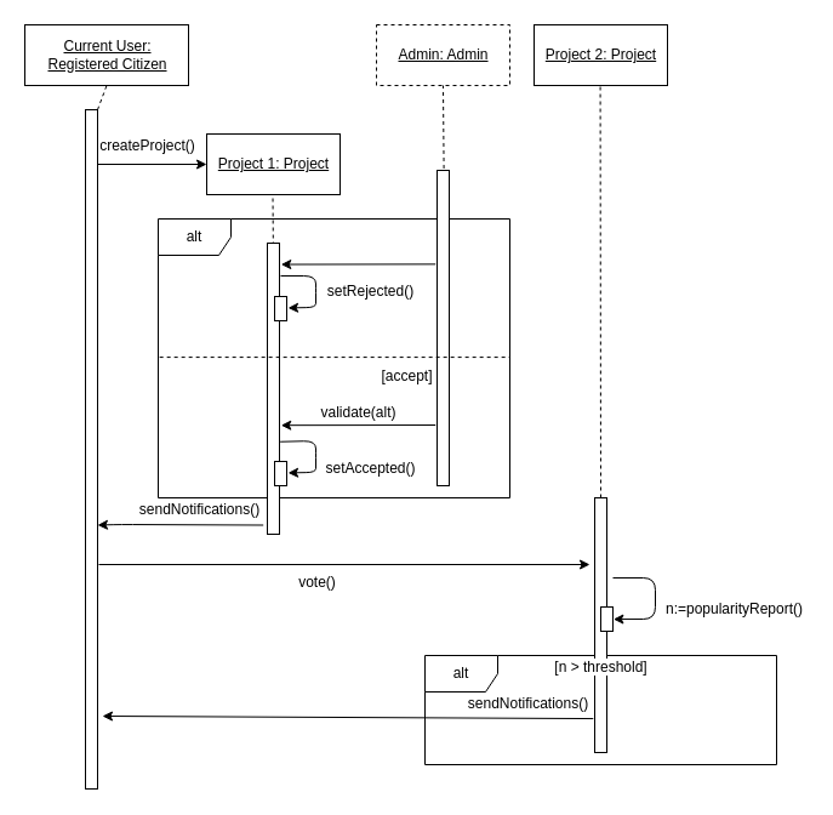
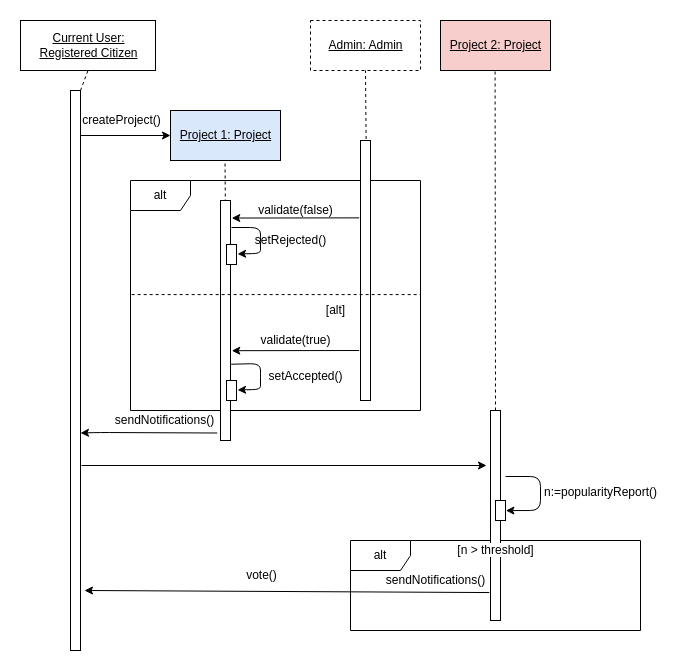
  <mxCell id="0" />
  <mxCell id="1" parent="0" />
  <mxCell id="2" value="alt" style="shape=umlFrame;whiteSpace=wrap;html=1;" parent="1" vertex="1"><mxGeometry x="350" y="540" width="290" height="90" as="geometry" /></mxCell>
  <mxCell id="3" value="alt" style="shape=umlFrame;whiteSpace=wrap;html=1;" parent="1" vertex="1"><mxGeometry x="130" y="180" width="290" height="230" as="geometry" /></mxCell>
  <mxCell id="4" value="&lt;u&gt;Current User: &lt;br&gt;Registered Citizen&lt;/u&gt;" style="html=1;" parent="1" vertex="1"><mxGeometry x="20" y="20" width="135" height="50" as="geometry" /></mxCell>
  <mxCell id="5" value="" style="html=1;points=[];perimeter=orthogonalPerimeter;" parent="1" vertex="1"><mxGeometry x="70" y="90" width="10" height="560" as="geometry" /></mxCell>
  <mxCell id="6" value="" style="endArrow=none;dashed=1;html=1;entryX=0.5;entryY=1;entryDx=0;entryDy=0;" parent="1" source="5" target="4" edge="1"><mxGeometry width="50" height="50" relative="1" as="geometry"><mxPoint x="360" y="270" as="sourcePoint" /><mxPoint x="410" y="220" as="targetPoint" /></mxGeometry></mxCell>
- <mxCell id="7" value="&lt;u&gt;Project 1: Project&lt;/u&gt;" style="html=1;" parent="1" vertex="1"><mxGeometry x="170" y="110" width="110" height="50" as="geometry" /></mxCell>
+ <mxCell id="7" value="&lt;u&gt;Project 1: Project&lt;/u&gt;" style="html=1;fillColor=#dae8fc;" parent="1" vertex="1"><mxGeometry x="170" y="110" width="110" height="50" as="geometry" /></mxCell>
  <mxCell id="8" value="" style="endArrow=classic;html=1;entryX=0;entryY=0.5;entryDx=0;entryDy=0;" parent="1" source="5" target="7" edge="1"><mxGeometry width="50" height="50" relative="1" as="geometry"><mxPoint x="140" y="200" as="sourcePoint" /><mxPoint x="410" y="220" as="targetPoint" /></mxGeometry></mxCell>
  <mxCell id="9" value="" style="endArrow=none;dashed=1;html=1;entryX=0.5;entryY=1;entryDx=0;entryDy=0;" parent="1" edge="1"><mxGeometry width="50" height="50" relative="1" as="geometry"><mxPoint x="225" y="220" as="sourcePoint" /><mxPoint x="224.5" y="160" as="targetPoint" /></mxGeometry></mxCell>
  <mxCell id="10" value="&lt;u&gt;Admin: Admin&lt;/u&gt;" style="html=1;dashed=1;" parent="1" vertex="1"><mxGeometry x="310" y="20" width="110" height="50" as="geometry" /></mxCell>
  <mxCell id="11" value="" style="endArrow=none;dashed=1;html=1;entryX=0.5;entryY=1;entryDx=0;entryDy=0;exitX=0.56;exitY=-0.006;exitDx=0;exitDy=0;exitPerimeter=0;" parent="1" source="12" target="10" edge="1"><mxGeometry width="50" height="50" relative="1" as="geometry"><mxPoint x="365" y="120" as="sourcePoint" /><mxPoint x="234.5" y="170" as="targetPoint" /><Array as="points" /></mxGeometry></mxCell>
  <mxCell id="12" value="" style="html=1;points=[];perimeter=orthogonalPerimeter;" parent="1" vertex="1"><mxGeometry x="360" y="140" width="10" height="260" as="geometry" /></mxCell>
  <mxCell id="13" value="" style="html=1;points=[];perimeter=orthogonalPerimeter;" parent="1" vertex="1"><mxGeometry x="220" y="200" width="10" height="240" as="geometry" /></mxCell>
  <mxCell id="14" value="" style="endArrow=none;dashed=1;html=1;exitX=0.004;exitY=0.496;exitDx=0;exitDy=0;exitPerimeter=0;entryX=1;entryY=0.496;entryDx=0;entryDy=0;entryPerimeter=0;" parent="1" source="3" target="3" edge="1"><mxGeometry width="50" height="50" relative="1" as="geometry"><mxPoint x="360" y="320" as="sourcePoint" /><mxPoint x="410" y="270" as="targetPoint" /></mxGeometry></mxCell>
- <mxCell id="15" value="[accept]" style="text;html=1;align=center;verticalAlign=middle;resizable=0;points=[];autosize=1;" parent="1" vertex="1"><mxGeometry x="305" y="300" width="60" height="20" as="geometry" /></mxCell>
+ <mxCell id="15" value="[alt]" style="text;html=1;align=center;verticalAlign=middle;resizable=0;points=[];autosize=1;" parent="1" vertex="1"><mxGeometry x="305" y="300" width="60" height="20" as="geometry" /></mxCell>
  <mxCell id="16" value="" style="endArrow=classic;html=1;entryX=0.945;entryY=0.145;entryDx=0;entryDy=0;exitX=-0.31;exitY=0.182;exitDx=0;exitDy=0;exitPerimeter=0;entryPerimeter=0;" parent="1" edge="1"><mxGeometry width="50" height="50" relative="1" as="geometry"><mxPoint x="358.72" y="217.36" as="sourcePoint" /><mxPoint x="231.27" y="217.55" as="targetPoint" /></mxGeometry></mxCell>
- <mxCell id="17" value="validate(alt)" style="text;html=1;align=center;verticalAlign=middle;resizable=0;points=[];autosize=1;" parent="1" vertex="1"><mxGeometry x="250" y="330" width="90" height="20" as="geometry" /></mxCell>
+ <mxCell id="17" value="validate(true)" style="text;html=1;align=center;verticalAlign=middle;resizable=0;points=[];autosize=1;" parent="1" vertex="1"><mxGeometry x="250" y="330" width="90" height="20" as="geometry" /></mxCell>
  <mxCell id="18" value="" style="endArrow=classic;html=1;entryX=0.945;entryY=0.145;entryDx=0;entryDy=0;exitX=-0.31;exitY=0.182;exitDx=0;exitDy=0;exitPerimeter=0;entryPerimeter=0;" parent="1" edge="1"><mxGeometry width="50" height="50" relative="1" as="geometry"><mxPoint x="358.73" y="350" as="sourcePoint" /><mxPoint x="231.28" y="350.19" as="targetPoint" /></mxGeometry></mxCell>
+ <mxCell id="19" value="validate(false)" style="text;html=1;align=center;verticalAlign=middle;resizable=0;points=[];autosize=1;" parent="1" vertex="1"><mxGeometry x="250" y="200" width="90" height="20" as="geometry" /></mxCell>
  <mxCell id="20" value="" style="endArrow=classic;html=1;entryX=1.1;entryY=0.401;entryDx=0;entryDy=0;exitX=0.979;exitY=1.125;exitDx=0;exitDy=0;exitPerimeter=0;entryPerimeter=0;" parent="1" source="21" edge="1"><mxGeometry width="50" height="50" relative="1" as="geometry"><mxPoint x="119" y="410" as="sourcePoint" /><mxPoint x="80" y="432.48" as="targetPoint" /><Array as="points"><mxPoint x="99" y="432" /></Array></mxGeometry></mxCell>
  <mxCell id="21" value="sendNotifications()" style="text;html=1;align=center;verticalAlign=middle;resizable=0;points=[];autosize=1;" parent="1" vertex="1"><mxGeometry x="109" y="410" width="110" height="20" as="geometry" /></mxCell>
  <mxCell id="22" value="createProject()" style="text;html=1;align=center;verticalAlign=middle;resizable=0;points=[];autosize=1;" parent="1" vertex="1"><mxGeometry x="76" y="110" width="90" height="20" as="geometry" /></mxCell>
- <mxCell id="23" value="&lt;u&gt;Project 2: Project&lt;/u&gt;" style="html=1;" parent="1" vertex="1"><mxGeometry x="440" y="20" width="110" height="50" as="geometry" /></mxCell>
+ <mxCell id="23" value="&lt;u&gt;Project 2: Project&lt;/u&gt;" style="html=1;fillColor=#f8cecc;" parent="1" vertex="1"><mxGeometry x="440" y="20" width="110" height="50" as="geometry" /></mxCell>
  <mxCell id="24" value="" style="endArrow=none;dashed=1;html=1;entryX=0.5;entryY=1;entryDx=0;entryDy=0;" parent="1" edge="1"><mxGeometry width="50" height="50" relative="1" as="geometry"><mxPoint x="495" y="410" as="sourcePoint" /><mxPoint x="494.58" y="70" as="targetPoint" /><Array as="points" /></mxGeometry></mxCell>
  <mxCell id="25" value="" style="html=1;points=[];perimeter=orthogonalPerimeter;" parent="1" vertex="1"><mxGeometry x="490" y="410" width="10" height="210" as="geometry" /></mxCell>
  <mxCell id="26" value="" style="endArrow=classic;html=1;entryX=1.107;entryY=0.47;entryDx=0;entryDy=0;entryPerimeter=0;" parent="1" target="27" edge="1"><mxGeometry width="50" height="50" relative="1" as="geometry"><mxPoint x="231" y="227" as="sourcePoint" /><mxPoint x="210" y="253" as="targetPoint" /><Array as="points"><mxPoint x="260" y="227" /><mxPoint x="260" y="240" /><mxPoint x="260" y="253" /></Array></mxGeometry></mxCell>
  <mxCell id="27" value="" style="html=1;points=[];perimeter=orthogonalPerimeter;" parent="1" vertex="1"><mxGeometry x="226" y="244" width="10" height="20" as="geometry" /></mxCell>
- <mxCell id="28" value="setRejected()" style="text;html=1;align=center;verticalAlign=middle;resizable=0;points=[];autosize=1;" parent="1" vertex="1"><mxGeometry x="260" y="230" width="90" height="20" as="geometry" /></mxCell>
+ <mxCell id="28" value="setRejected()" style="text;html=1;align=center;verticalAlign=middle;resizable=0;points=[];autosize=1;" parent="1" vertex="1"><mxGeometry x="245" y="230" width="90" height="20" as="geometry" /></mxCell>
  <mxCell id="29" value="" style="endArrow=classic;html=1;exitX=1.067;exitY=0.146;exitDx=0;exitDy=0;exitPerimeter=0;entryX=1.107;entryY=0.47;entryDx=0;entryDy=0;entryPerimeter=0;" parent="1" target="30" edge="1"><mxGeometry width="50" height="50" relative="1" as="geometry"><mxPoint x="230.67" y="363.74" as="sourcePoint" /><mxPoint x="210" y="389" as="targetPoint" /><Array as="points"><mxPoint x="260" y="363" /><mxPoint x="260" y="376" /><mxPoint x="260" y="389" /></Array></mxGeometry></mxCell>
  <mxCell id="30" value="" style="html=1;points=[];perimeter=orthogonalPerimeter;" parent="1" vertex="1"><mxGeometry x="226" y="380" width="10" height="20" as="geometry" /></mxCell>
- <mxCell id="31" value="setAccepted()" style="text;html=1;align=center;verticalAlign=middle;resizable=0;points=[];autosize=1;" parent="1" vertex="1"><mxGeometry x="260" y="376" width="90" height="20" as="geometry" /></mxCell>
+ <mxCell id="31" value="setAccepted()" style="text;html=1;align=center;verticalAlign=middle;resizable=0;points=[];autosize=1;" parent="1" vertex="1"><mxGeometry x="260" y="366" width="90" height="20" as="geometry" /></mxCell>
  <mxCell id="32" value="" style="endArrow=classic;html=1;" parent="1" edge="1"><mxGeometry width="50" height="50" relative="1" as="geometry"><mxPoint x="81" y="465" as="sourcePoint" /><mxPoint x="486" y="465" as="targetPoint" /></mxGeometry></mxCell>
- <mxCell id="33" value="vote()" style="text;html=1;align=center;verticalAlign=middle;resizable=0;points=[];autosize=1;" parent="1" vertex="1"><mxGeometry x="236" y="470" width="50" height="20" as="geometry" /></mxCell>
+ <mxCell id="33" value="vote()" style="text;html=1;align=center;verticalAlign=middle;resizable=0;points=[];autosize=1;" parent="1" vertex="1"><mxGeometry x="236" y="565" width="50" height="20" as="geometry" /></mxCell>
  <mxCell id="34" value="" style="html=1;points=[];perimeter=orthogonalPerimeter;" parent="1" vertex="1"><mxGeometry x="495" y="500" width="10" height="20" as="geometry" /></mxCell>
  <mxCell id="35" value="" style="endArrow=classic;html=1;entryX=1.04;entryY=0.504;entryDx=0;entryDy=0;entryPerimeter=0;" parent="1" target="34" edge="1"><mxGeometry width="50" height="50" relative="1" as="geometry"><mxPoint x="505" y="476" as="sourcePoint" /><mxPoint x="500" y="450" as="targetPoint" /><Array as="points"><mxPoint x="540" y="476" /><mxPoint x="540" y="510" /></Array></mxGeometry></mxCell>
- <mxCell id="36" value="n:=popularityReport()" style="text;html=1;align=center;verticalAlign=middle;resizable=0;points=[];autosize=1;" parent="1" vertex="1"><mxGeometry x="540" y="492" width="130" height="20" as="geometry" /></mxCell>
+ <mxCell id="36" value="n:=popularityReport()" style="text;html=1;align=center;verticalAlign=middle;resizable=0;points=[];autosize=1;" parent="1" vertex="1"><mxGeometry x="535" y="482" width="130" height="20" as="geometry" /></mxCell>
  <mxCell id="37" value="&lt;span style=&quot;background-color: rgb(255 , 255 , 255)&quot;&gt;[n &amp;gt; threshold]&lt;/span&gt;" style="text;html=1;align=center;verticalAlign=middle;resizable=0;points=[];autosize=1;" parent="1" vertex="1"><mxGeometry x="450" y="540" width="90" height="20" as="geometry" /></mxCell>
  <mxCell id="38" value="" style="endArrow=classic;html=1;exitX=0.989;exitY=1.103;exitDx=0;exitDy=0;exitPerimeter=0;" parent="1" source="39" edge="1"><mxGeometry width="50" height="50" relative="1" as="geometry"><mxPoint x="320" y="580" as="sourcePoint" /><mxPoint x="84" y="590" as="targetPoint" /></mxGeometry></mxCell>
  <mxCell id="39" value="sendNotifications()" style="text;html=1;align=center;verticalAlign=middle;resizable=0;points=[];autosize=1;" parent="1" vertex="1"><mxGeometry x="380" y="570" width="110" height="20" as="geometry" /></mxCell>
